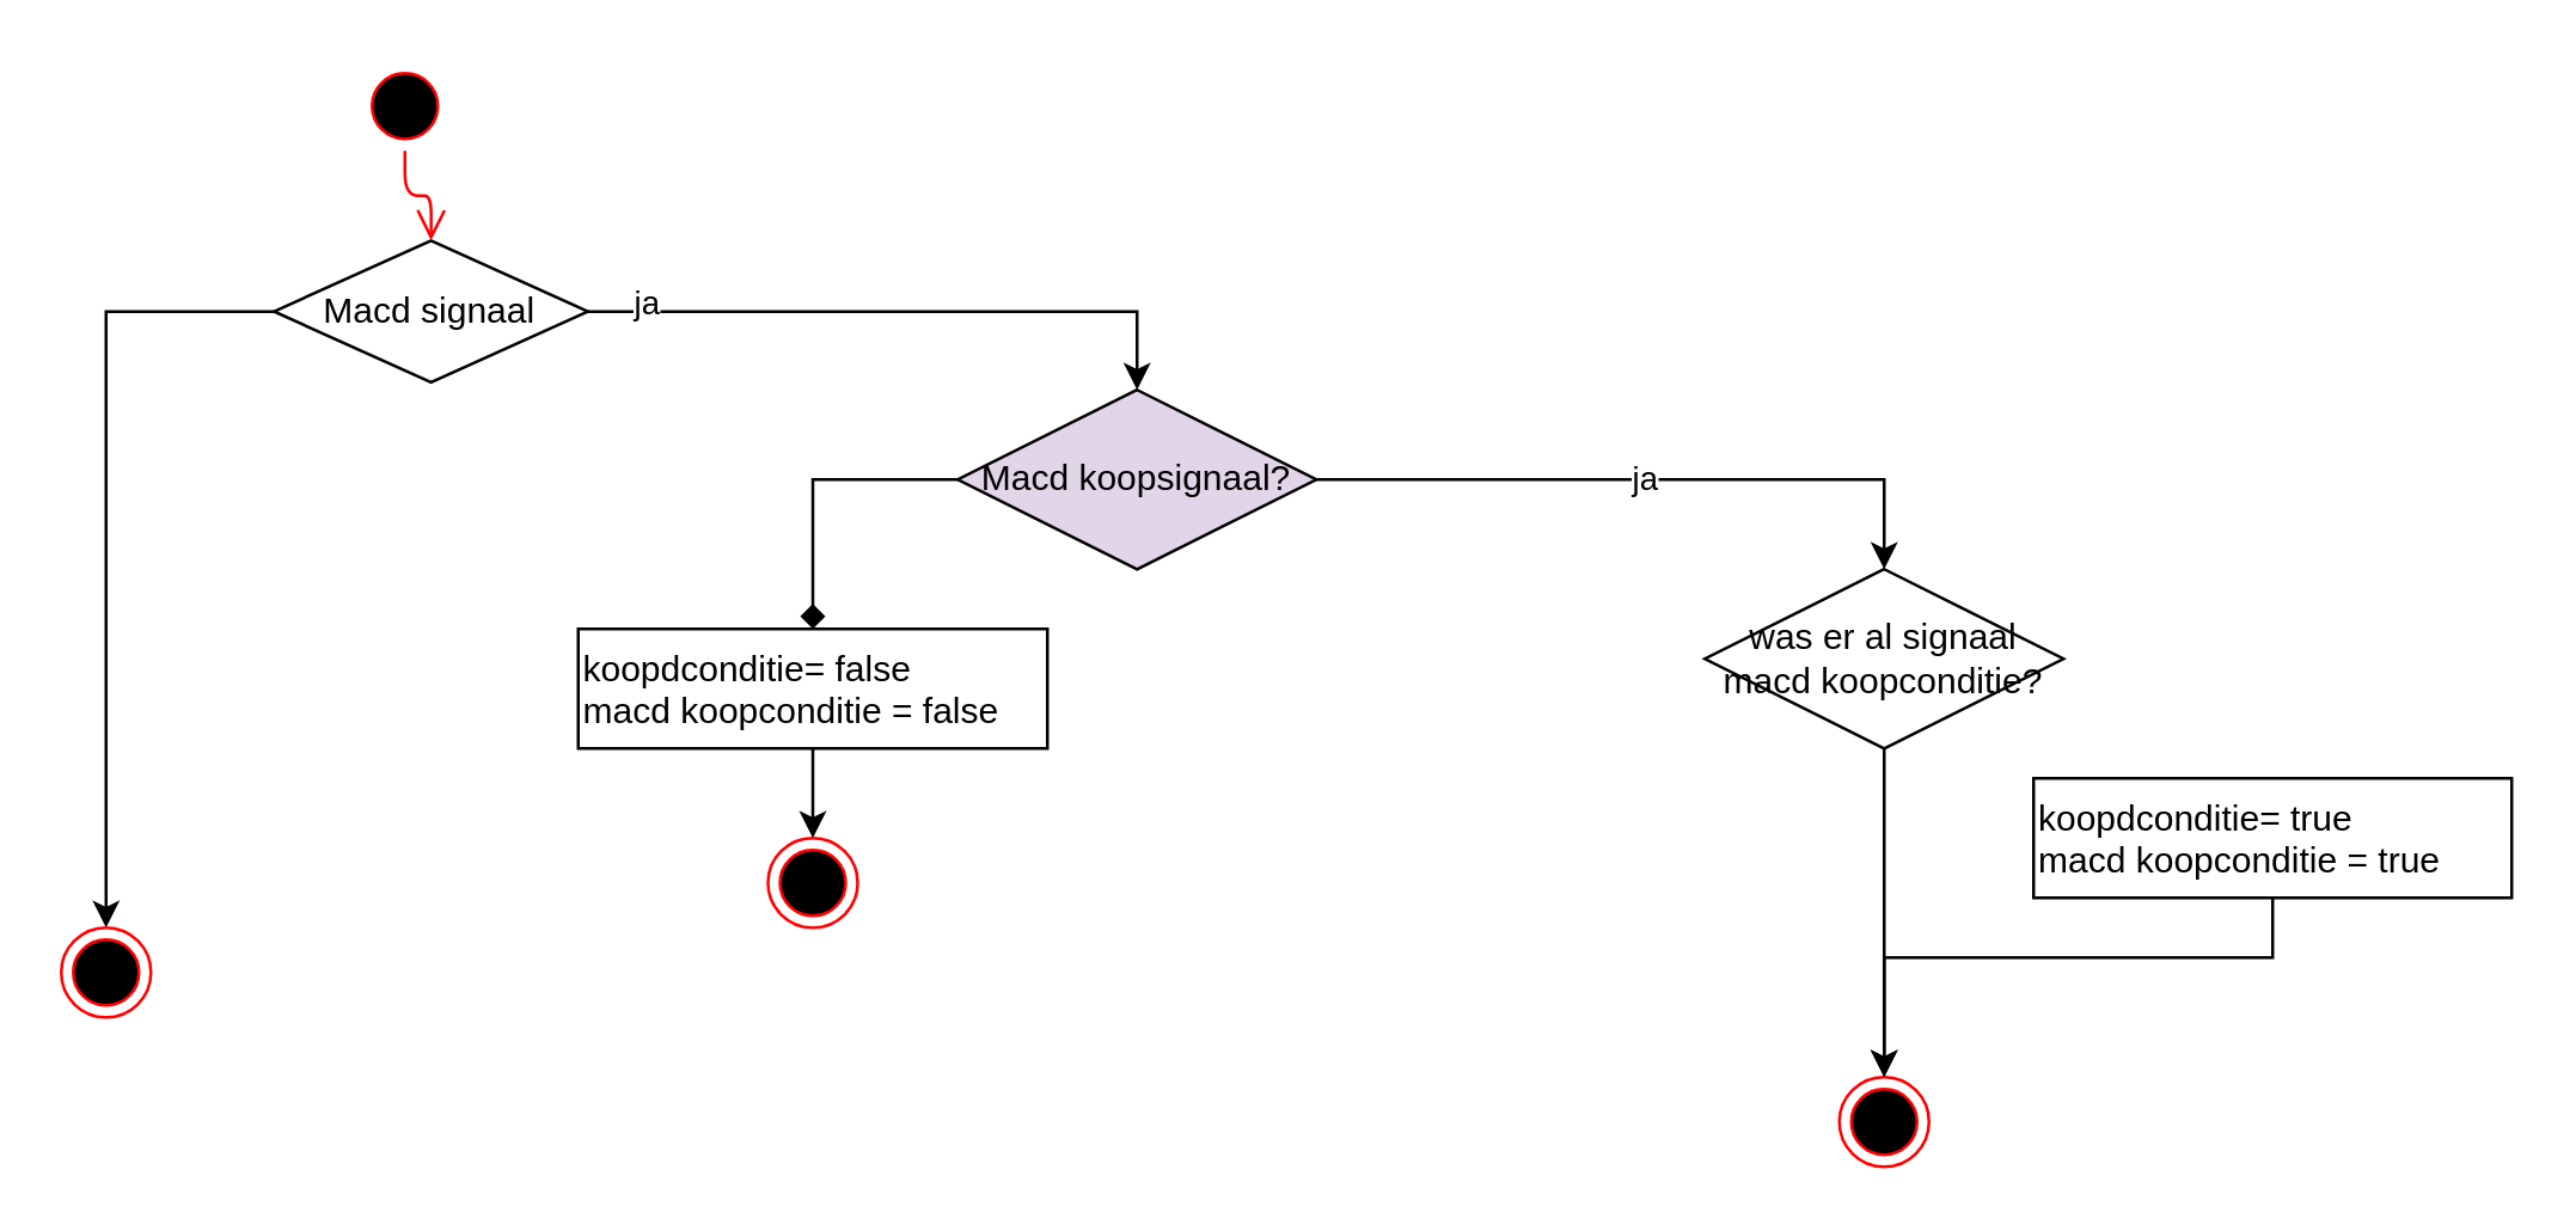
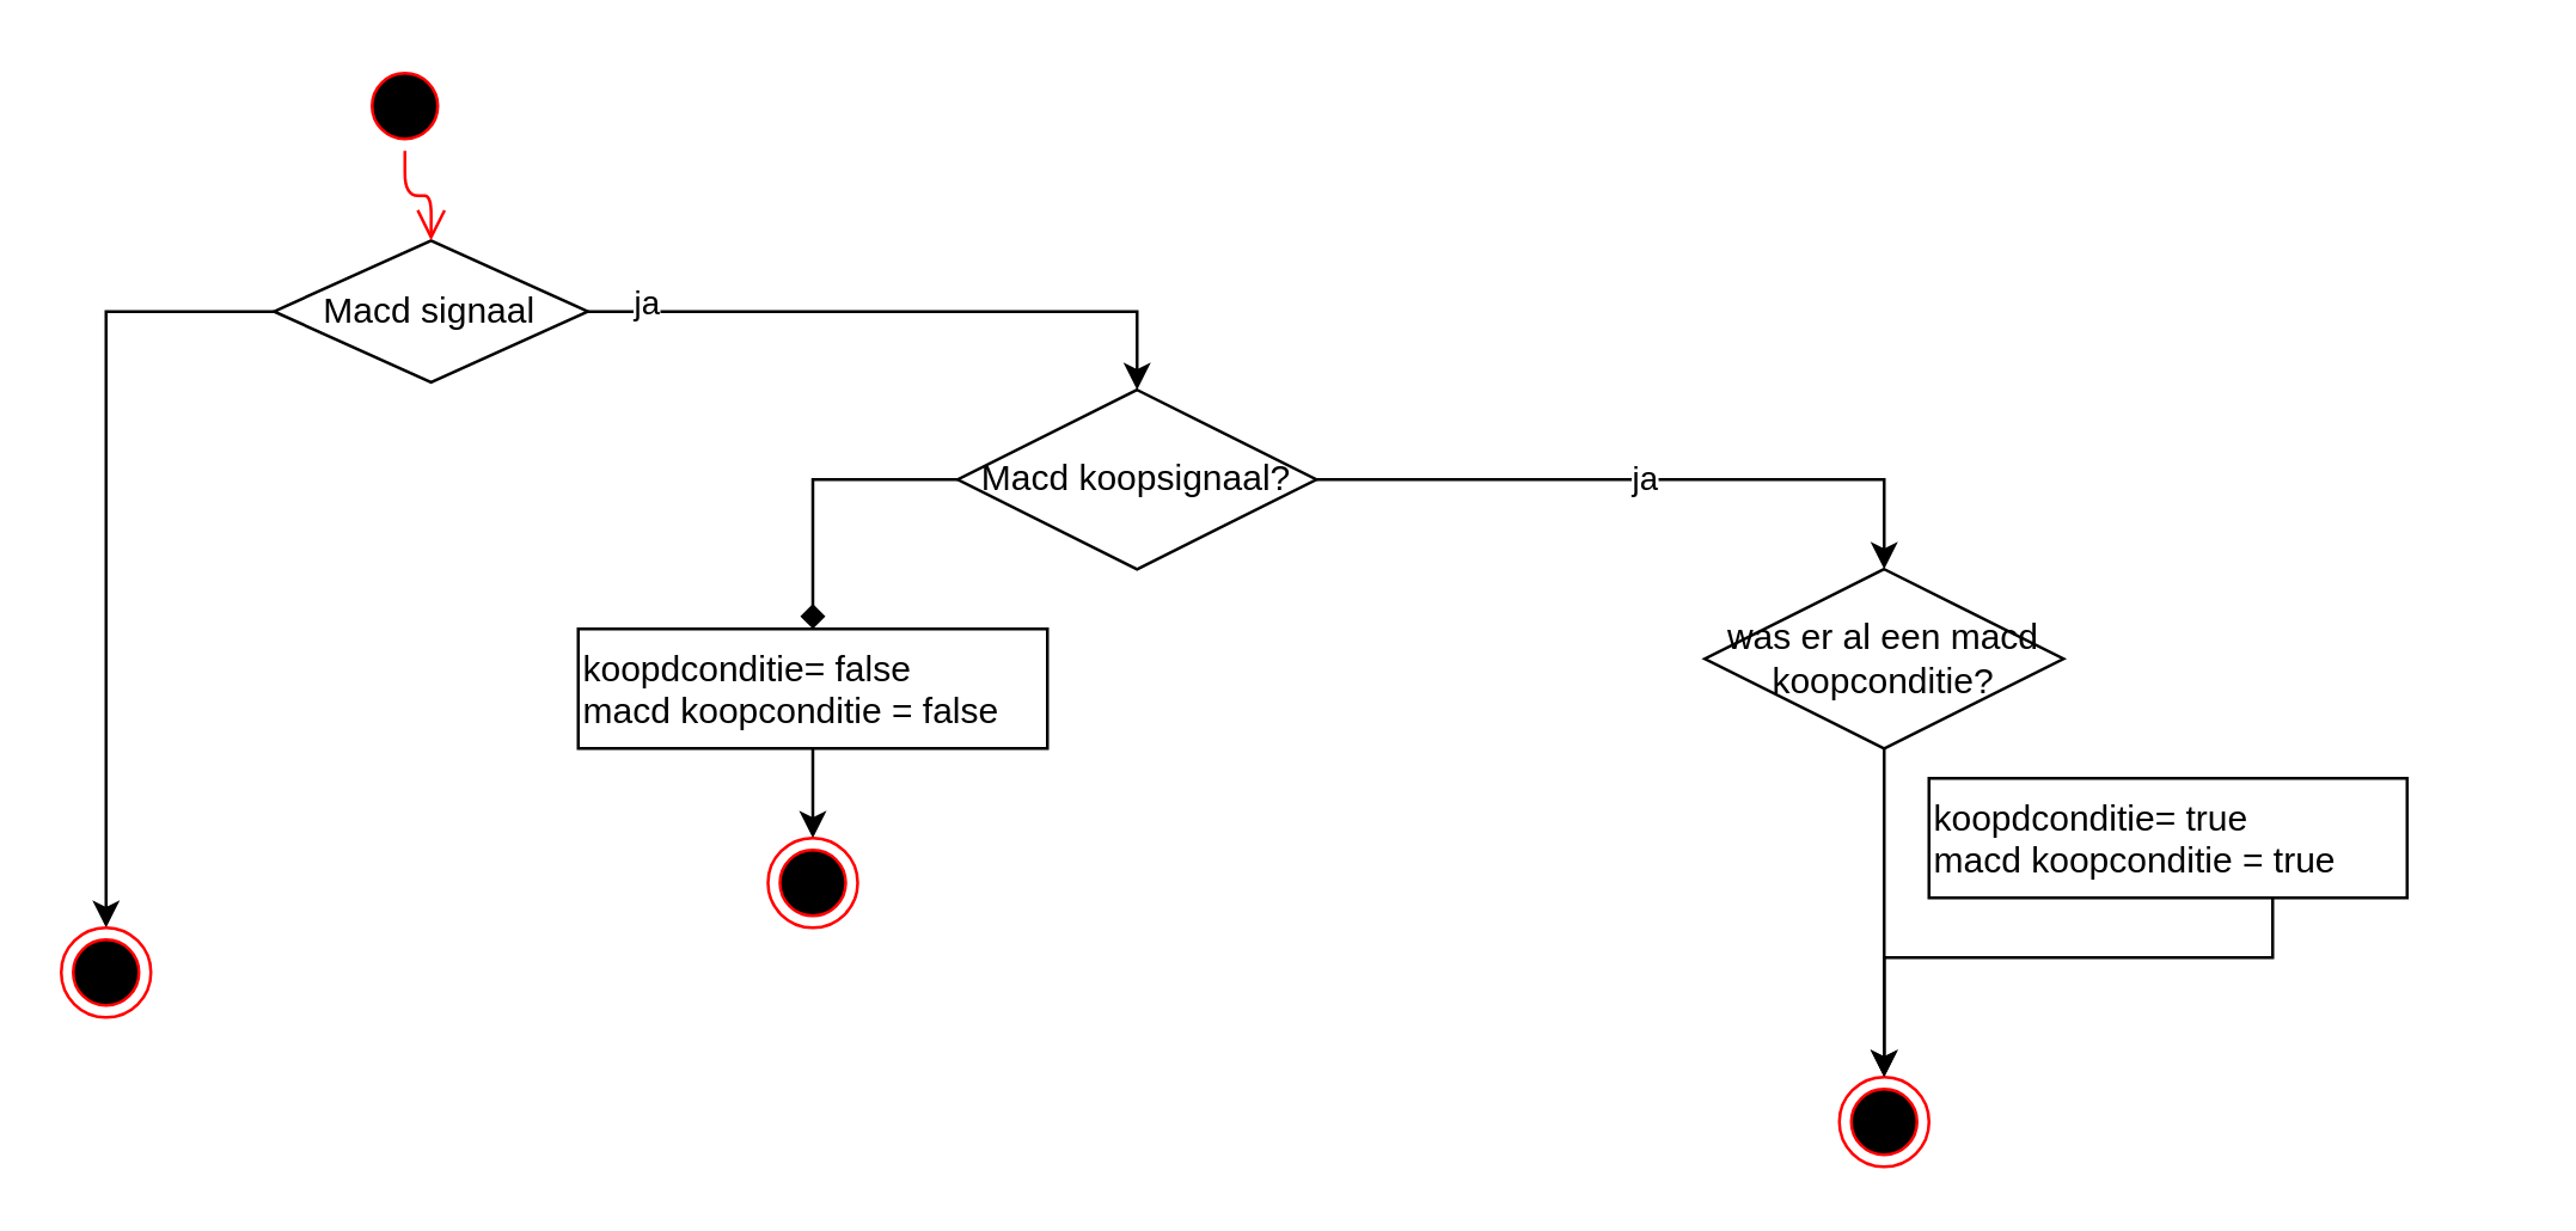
  <mxCell id="0" />
  <mxCell id="1" parent="0" />
  <mxCell id="2" style="edgeStyle=orthogonalEdgeStyle;rounded=0;orthogonalLoop=1;jettySize=auto;html=1;entryX=0.5;entryY=0;entryDx=0;entryDy=0;" edge="1" parent="1" source="3" target="15"><mxGeometry relative="1" as="geometry" /></mxCell>
  <mxCell id="3" value="Macd signaal" style="rhombus;whiteSpace=wrap;html=1;direction=south;" vertex="1" parent="1"><mxGeometry x="91.25" y="80" width="105" height="47.5" as="geometry" /></mxCell>
  <mxCell id="4" style="edgeStyle=orthogonalEdgeStyle;rounded=0;orthogonalLoop=1;jettySize=auto;html=1;" edge="1" parent="1" source="5" target="17"><mxGeometry relative="1" as="geometry"><Array as="points"><mxPoint x="760" y="320" /><mxPoint x="630" y="320" /></Array></mxGeometry></mxCell>
- <mxCell id="5" value="&lt;div&gt;koopdconditie= true&lt;/div&gt;&lt;div&gt;macd koopconditie = true&lt;br&gt;&lt;/div&gt;" style="rounded=0;whiteSpace=wrap;html=1;align=left;verticalAlign=top;" vertex="1" parent="1"><mxGeometry x="680" y="260" width="160" height="40" as="geometry" /></mxCell>
+ <mxCell id="5" value="&lt;div&gt;koopdconditie= true&lt;/div&gt;&lt;div&gt;macd koopconditie = true&lt;br&gt;&lt;/div&gt;" style="rounded=0;whiteSpace=wrap;html=1;align=left;verticalAlign=top;" vertex="1" parent="1"><mxGeometry x="645" y="260" width="160" height="40" as="geometry" /></mxCell>
  <mxCell id="6" value="ja" style="edgeStyle=orthogonalEdgeStyle;rounded=0;orthogonalLoop=1;jettySize=auto;html=1;entryX=0.5;entryY=0;entryDx=0;entryDy=0;" edge="1" parent="1" source="7" target="19"><mxGeometry relative="1" as="geometry" /></mxCell>
- <mxCell id="7" value="Macd koopsignaal?" style="rhombus;whiteSpace=wrap;html=1;fillColor=#e1d5e7;" vertex="1" parent="1"><mxGeometry x="320" y="130" width="120" height="60" as="geometry" /></mxCell>
+ <mxCell id="7" value="Macd koopsignaal?" style="rhombus;whiteSpace=wrap;html=1;" vertex="1" parent="1"><mxGeometry x="320" y="130" width="120" height="60" as="geometry" /></mxCell>
  <mxCell id="8" style="edgeStyle=orthogonalEdgeStyle;rounded=0;orthogonalLoop=1;jettySize=auto;html=1;entryX=0.5;entryY=0;entryDx=0;entryDy=0;fontColor=#000000;" edge="1" parent="1" source="3" target="7"><mxGeometry x="210" y="440" as="geometry" /></mxCell>
  <mxCell id="9" value="ja" style="edgeLabel;html=1;align=center;verticalAlign=middle;resizable=0;points=[];" vertex="1" connectable="0" parent="8"><mxGeometry relative="1" as="geometry"><mxPoint x="-86" y="-3" as="offset" /></mxGeometry></mxCell>
  <mxCell id="10" style="edgeStyle=orthogonalEdgeStyle;rounded=0;orthogonalLoop=1;jettySize=auto;html=1;entryX=0.5;entryY=0;entryDx=0;entryDy=0;" edge="1" parent="1" source="11" target="16"><mxGeometry relative="1" as="geometry" /></mxCell>
  <mxCell id="11" value="&lt;div&gt;koopdconditie= false&lt;/div&gt;&lt;div&gt;macd koopconditie = false&lt;br&gt;&lt;/div&gt;" style="rounded=0;whiteSpace=wrap;html=1;align=left;verticalAlign=top;" vertex="1" parent="1"><mxGeometry x="193" y="210" width="157" height="40" as="geometry" /></mxCell>
  <mxCell id="12" style="edgeStyle=orthogonalEdgeStyle;rounded=0;orthogonalLoop=1;jettySize=auto;html=1;fontColor=#000000;exitX=0;exitY=0.5;exitDx=0;exitDy=0;endArrow=diamond;" edge="1" parent="1" source="7" target="11"><mxGeometry x="210" y="440" as="geometry" /></mxCell>
  <mxCell id="13" value="" style="ellipse;html=1;shape=startState;fillColor=#000000;strokeColor=#ff0000;" vertex="1" parent="1"><mxGeometry x="120" y="20" width="30" height="30" as="geometry" /></mxCell>
  <mxCell id="14" value="" style="edgeStyle=orthogonalEdgeStyle;html=1;verticalAlign=bottom;endArrow=open;endSize=8;strokeColor=#ff0000;entryX=0;entryY=0.5;entryDx=0;entryDy=0;" edge="1" source="13" parent="1" target="3"><mxGeometry relative="1" as="geometry"><mxPoint x="85" y="115" as="targetPoint" /></mxGeometry></mxCell>
  <mxCell id="15" value="" style="ellipse;html=1;shape=endState;fillColor=#000000;strokeColor=#ff0000;" vertex="1" parent="1"><mxGeometry x="20" y="310" width="30" height="30" as="geometry" /></mxCell>
  <mxCell id="16" value="" style="ellipse;html=1;shape=endState;fillColor=#000000;strokeColor=#ff0000;" vertex="1" parent="1"><mxGeometry x="256.5" y="280" width="30" height="30" as="geometry" /></mxCell>
  <mxCell id="17" value="" style="ellipse;html=1;shape=endState;fillColor=#000000;strokeColor=#ff0000;" vertex="1" parent="1"><mxGeometry x="615" y="360" width="30" height="30" as="geometry" /></mxCell>
  <mxCell id="18" style="edgeStyle=orthogonalEdgeStyle;rounded=0;orthogonalLoop=1;jettySize=auto;html=1;entryX=0.5;entryY=0;entryDx=0;entryDy=0;" edge="1" parent="1" source="19" target="17"><mxGeometry relative="1" as="geometry" /></mxCell>
- <mxCell id="19" value="was er al signaal macd koopconditie?" style="rhombus;whiteSpace=wrap;html=1;" vertex="1" parent="1"><mxGeometry x="570" y="190" width="120" height="60" as="geometry" /></mxCell>
+ <mxCell id="19" value="was er al een macd koopconditie?" style="rhombus;whiteSpace=wrap;html=1;" vertex="1" parent="1"><mxGeometry x="570" y="190" width="120" height="60" as="geometry" /></mxCell>
